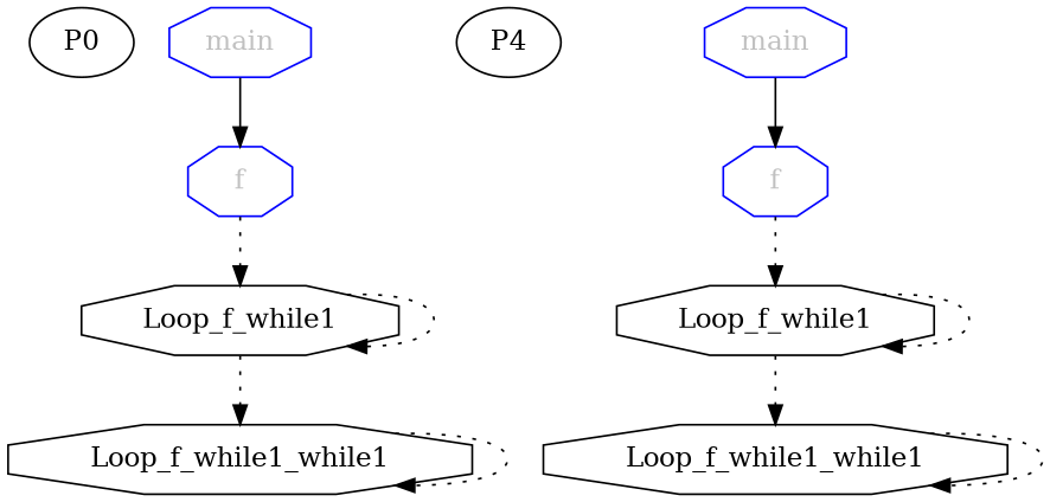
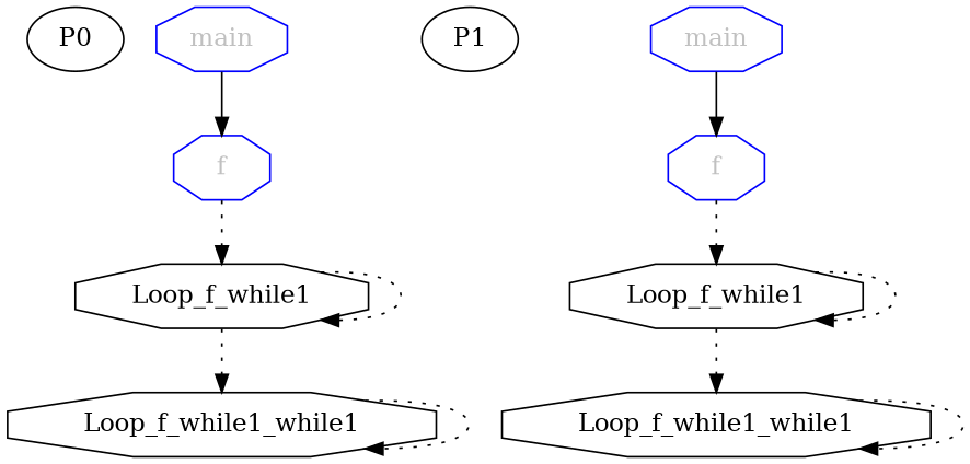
  digraph {
    node [color=black fillcolor=white fontcolor=black shape=octagon style=filled]
    edge [style=dotted]
    n1 [label=P0 fillcolor="" fontcolor="" shape="" style=""]
    n2 [label=Loop_f_while1_while1]
    n3 [color=blue fontcolor=grey label=main]
    n4 [color=blue fontcolor=grey label=f]
    n5 [label=Loop_f_while1]
-   n6 [label=P4 fillcolor="" fontcolor="" shape="" style=""]
+   n6 [label=P1 fillcolor="" fontcolor="" shape="" style=""]
    n7 [label=Loop_f_while1_while1]
    n8 [color=blue fontcolor=grey label=main]
    n9 [color=blue fontcolor=grey label=f]
    n10 [label=Loop_f_while1]
    subgraph sub_1 {
      n1
      n2
      n3
      n4
      n5
    }
    subgraph sub_2 {
      n6
      n7
      n8
      n9
      n10
    }
    n2 -> n2
    n3 -> n4 [style=""]
    n4 -> n5
    n5 -> n2
    n5 -> n5
    n7 -> n7
    n8 -> n9 [style=""]
    n9 -> n10
    n10 -> n7
    n10 -> n10
  }
